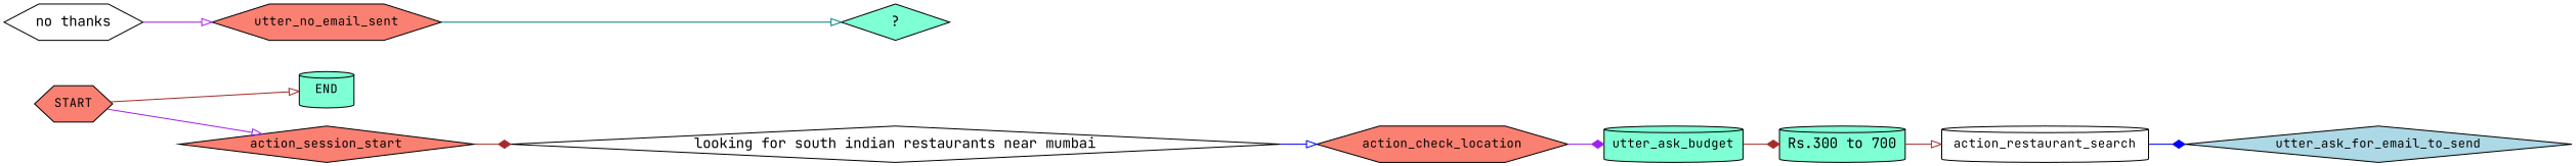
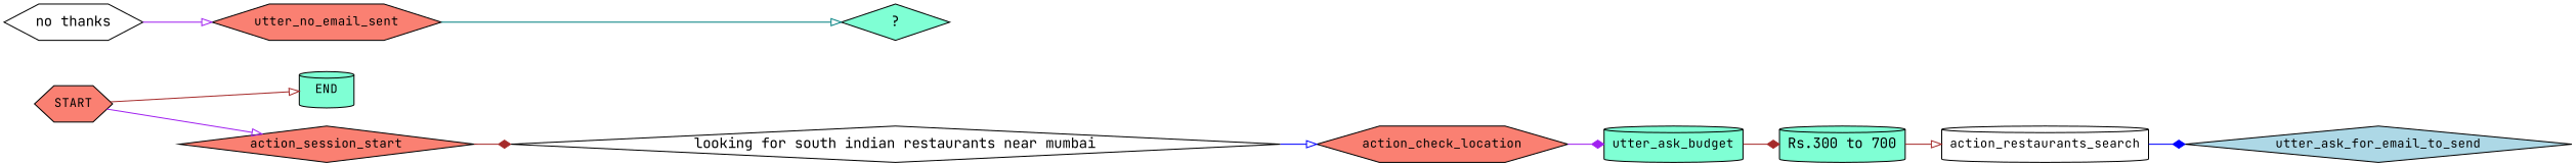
  digraph {
    fontname="JetBrains Mono"
    rankdir=LR
    node [fillcolor=salmon fontname="JetBrains Mono" fontsize=12 shape=hexagon style=filled]
    edge [arrowhead=onormal color=brown fontname="JetBrains Mono"]
    n1 [label=START]
    n2 [fillcolor=aquamarine label=END shape=cylinder]
    n3 [label=action_session_start shape=diamond]
    n4 [fillcolor=white label="looking for south indian restaurants near mumbai" shape=diamond fontsize=""]
    n5 [label=action_check_location]
    n6 [fillcolor=aquamarine label=utter_ask_budget shape=cylinder]
    n7 [fillcolor=aquamarine label="Rs.300 to 700" shape=cylinder fontsize=""]
-   n8 [fillcolor=white label=action_restaurant_search shape=cylinder]
+   n8 [fillcolor=white label=action_restaurants_search shape=cylinder]
    n9 [fillcolor=lightblue label=utter_ask_for_email_to_send shape=diamond]
    n10 [fillcolor=white label="no thanks" fontsize=""]
    n11 [label=utter_no_email_sent]
    n12 [fillcolor=aquamarine label="  ?  " shape=diamond fontsize=""]
    n1 -> n2
    n1 -> n3 [color=purple]
    n3 -> n4 [arrowhead=diamond]
    n4 -> n5 [color=blue]
    n5 -> n6 [arrowhead=diamond color=purple]
    n6 -> n7 [arrowhead=diamond]
    n7 -> n8
    n8 -> n9 [arrowhead=diamond color=blue]
    n10 -> n11 [color=purple]
    n11 -> n12 [color=teal]
  }
